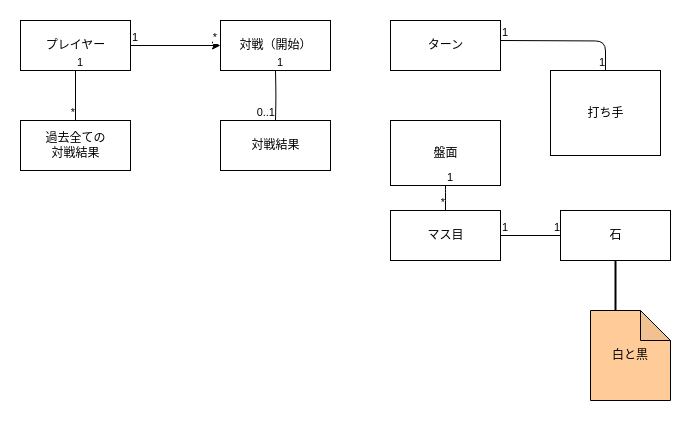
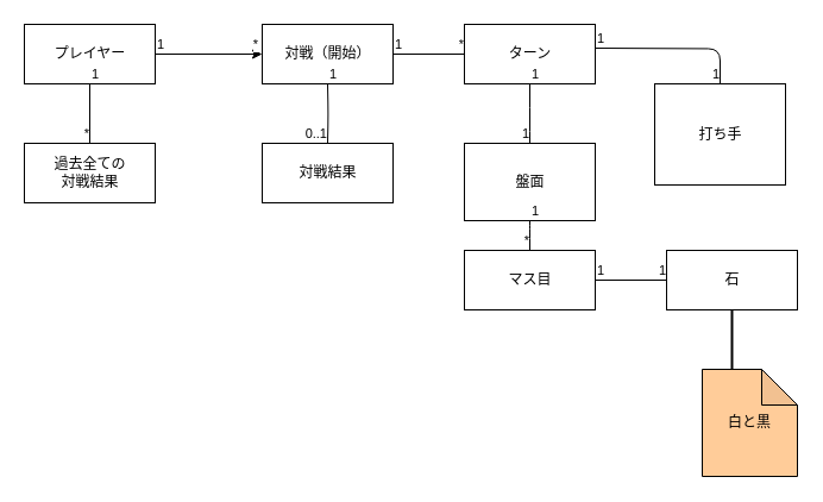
  <mxCell id="0" />
  <mxCell id="1" parent="0" />
  <mxCell id="2" value="プレイヤー" style="html=1;" parent="1" vertex="1"><mxGeometry x="20" y="20" width="110" height="50" as="geometry" /></mxCell>
  <mxCell id="3" value="対戦（開始）" style="html=1;" parent="1" vertex="1"><mxGeometry x="220" y="20" width="110" height="50" as="geometry" /></mxCell>
  <mxCell id="4" value="対戦結果" style="html=1;" parent="1" vertex="1"><mxGeometry x="220" y="120" width="110" height="50" as="geometry" /></mxCell>
  <mxCell id="5" value="盤面" style="html=1;" parent="1" vertex="1"><mxGeometry x="390" y="120" width="110" height="65" as="geometry" /></mxCell>
  <mxCell id="6" value="石" style="html=1;" parent="1" vertex="1"><mxGeometry x="560" y="210" width="110" height="50" as="geometry" /></mxCell>
  <mxCell id="7" value="白と黒" style="shape=note;whiteSpace=wrap;html=1;backgroundOutline=1;darkOpacity=0.05;fillColor=#FFCC99;" parent="1" vertex="1"><mxGeometry x="590" y="310" width="80" height="90" as="geometry" /></mxCell>
  <mxCell id="8" value="" style="endArrow=none;dashed=0;html=1;dashPattern=1 3;strokeWidth=2;exitX=0.5;exitY=1;exitDx=0;exitDy=0;entryX=0;entryY=0;entryDx=25;entryDy=0;entryPerimeter=0;" parent="1" source="6" target="7" edge="1"><mxGeometry width="50" height="50" relative="1" as="geometry"><mxPoint x="570" y="120" as="sourcePoint" /><mxPoint x="620" y="320" as="targetPoint" /></mxGeometry></mxCell>
  <mxCell id="9" value="ターン" style="html=1;" parent="1" vertex="1"><mxGeometry x="390" y="20" width="110" height="50" as="geometry" /></mxCell>
+ <mxCell id="10" value="" style="endArrow=none;html=1;edgeStyle=orthogonalEdgeStyle;entryX=0;entryY=0.5;entryDx=0;entryDy=0;exitX=1;exitY=0.5;exitDx=0;exitDy=0;" parent="1" source="3" target="9" edge="1"><mxGeometry relative="1" as="geometry"><mxPoint x="330" y="40" as="sourcePoint" /><mxPoint x="490" y="40" as="targetPoint" /></mxGeometry></mxCell>
+ <mxCell id="11" value="1" style="edgeLabel;resizable=0;html=1;align=left;verticalAlign=bottom;fillColor=#FFCC99;" parent="10" connectable="0" vertex="1"><mxGeometry x="-1" relative="1" as="geometry" /></mxCell>
+ <mxCell id="12" value="*" style="edgeLabel;resizable=0;html=1;align=right;verticalAlign=bottom;fillColor=#FFCC99;" parent="10" connectable="0" vertex="1"><mxGeometry x="1" relative="1" as="geometry" /></mxCell>
  <mxCell id="13" value="" style="endArrow=classic;html=1;edgeStyle=orthogonalEdgeStyle;entryX=0;entryY=0.5;entryDx=0;entryDy=0;exitX=1;exitY=0.5;exitDx=0;exitDy=0;" parent="1" source="2" target="3" edge="1"><mxGeometry relative="1" as="geometry"><mxPoint x="160" y="60" as="sourcePoint" /><mxPoint x="200" y="44.66" as="targetPoint" /></mxGeometry></mxCell>
  <mxCell id="14" value="1" style="edgeLabel;resizable=0;html=1;align=left;verticalAlign=bottom;fillColor=#FFCC99;" parent="13" connectable="0" vertex="1"><mxGeometry x="-1" relative="1" as="geometry" /></mxCell>
  <mxCell id="15" value="*&amp;nbsp;" style="edgeLabel;resizable=0;html=1;align=right;verticalAlign=bottom;fillColor=#FFCC99;" parent="13" connectable="0" vertex="1"><mxGeometry x="1" relative="1" as="geometry" /></mxCell>
  <mxCell id="16" value="" style="endArrow=none;html=1;edgeStyle=orthogonalEdgeStyle;entryX=0.5;entryY=0;entryDx=0;entryDy=0;" parent="1" target="4" edge="1"><mxGeometry relative="1" as="geometry"><mxPoint x="275" y="70" as="sourcePoint" /><mxPoint x="230" y="55" as="targetPoint" /></mxGeometry></mxCell>
  <mxCell id="17" value="1" style="edgeLabel;resizable=0;html=1;align=left;verticalAlign=bottom;fillColor=#FFCC99;" parent="16" connectable="0" vertex="1"><mxGeometry x="-1" relative="1" as="geometry" /></mxCell>
  <mxCell id="18" value="0..1" style="edgeLabel;resizable=0;html=1;align=right;verticalAlign=bottom;fillColor=#FFCC99;" parent="16" connectable="0" vertex="1"><mxGeometry x="1" relative="1" as="geometry" /></mxCell>
  <mxCell id="19" value="マス目" style="html=1;" parent="1" vertex="1"><mxGeometry x="390" y="210" width="110" height="50" as="geometry" /></mxCell>
+ <mxCell id="20" value="" style="endArrow=none;html=1;edgeStyle=orthogonalEdgeStyle;entryX=0.5;entryY=0;entryDx=0;entryDy=0;exitX=0.5;exitY=1;exitDx=0;exitDy=0;" parent="1" source="9" target="5" edge="1"><mxGeometry relative="1" as="geometry"><mxPoint x="285" y="80" as="sourcePoint" /><mxPoint x="285" y="130" as="targetPoint" /><Array as="points"><mxPoint x="445" y="100" /><mxPoint x="445" y="100" /></Array></mxGeometry></mxCell>
+ <mxCell id="21" value="1" style="edgeLabel;resizable=0;html=1;align=left;verticalAlign=bottom;fillColor=#FFCC99;" parent="20" connectable="0" vertex="1"><mxGeometry x="-1" relative="1" as="geometry" /></mxCell>
+ <mxCell id="22" value="1" style="edgeLabel;resizable=0;html=1;align=right;verticalAlign=bottom;fillColor=#FFCC99;" parent="20" connectable="0" vertex="1"><mxGeometry x="1" relative="1" as="geometry" /></mxCell>
  <mxCell id="23" value="" style="endArrow=none;html=1;edgeStyle=orthogonalEdgeStyle;entryX=0.5;entryY=0;entryDx=0;entryDy=0;exitX=0.5;exitY=1;exitDx=0;exitDy=0;" parent="1" source="5" target="19" edge="1"><mxGeometry relative="1" as="geometry"><mxPoint x="455" y="80" as="sourcePoint" /><mxPoint x="455" y="130" as="targetPoint" /><Array as="points"><mxPoint x="445" y="190" /><mxPoint x="445" y="190" /></Array></mxGeometry></mxCell>
  <mxCell id="24" value="1" style="edgeLabel;resizable=0;html=1;align=left;verticalAlign=bottom;fillColor=#FFCC99;" parent="23" connectable="0" vertex="1"><mxGeometry x="-1" relative="1" as="geometry" /></mxCell>
  <mxCell id="25" value="*" style="edgeLabel;resizable=0;html=1;align=right;verticalAlign=bottom;fillColor=#FFCC99;" parent="23" connectable="0" vertex="1"><mxGeometry x="1" relative="1" as="geometry" /></mxCell>
  <mxCell id="26" value="" style="endArrow=none;html=1;edgeStyle=orthogonalEdgeStyle;entryX=0;entryY=0.5;entryDx=0;entryDy=0;exitX=1;exitY=0.5;exitDx=0;exitDy=0;" parent="1" source="19" target="6" edge="1"><mxGeometry relative="1" as="geometry"><mxPoint x="340" y="55" as="sourcePoint" /><mxPoint x="400" y="55" as="targetPoint" /></mxGeometry></mxCell>
  <mxCell id="27" value="1" style="edgeLabel;resizable=0;html=1;align=left;verticalAlign=bottom;fillColor=#FFCC99;" parent="26" connectable="0" vertex="1"><mxGeometry x="-1" relative="1" as="geometry" /></mxCell>
  <mxCell id="28" value="1" style="edgeLabel;resizable=0;html=1;align=right;verticalAlign=bottom;fillColor=#FFCC99;" parent="26" connectable="0" vertex="1"><mxGeometry x="1" relative="1" as="geometry" /></mxCell>
  <mxCell id="29" value="打ち手" style="html=1;" parent="1" vertex="1"><mxGeometry x="550" y="70" width="110" height="85" as="geometry" /></mxCell>
  <mxCell id="30" value="" style="endArrow=none;html=1;edgeStyle=orthogonalEdgeStyle;entryX=0.5;entryY=0;entryDx=0;entryDy=0;" parent="1" target="29" edge="1"><mxGeometry relative="1" as="geometry"><mxPoint x="500" y="40" as="sourcePoint" /><mxPoint x="660" y="40" as="targetPoint" /></mxGeometry></mxCell>
  <mxCell id="31" value="1" style="edgeLabel;resizable=0;html=1;align=left;verticalAlign=bottom;fillColor=#FFCC99;" parent="30" connectable="0" vertex="1"><mxGeometry x="-1" relative="1" as="geometry" /></mxCell>
  <mxCell id="32" value="1" style="edgeLabel;resizable=0;html=1;align=right;verticalAlign=bottom;fillColor=#FFCC99;" parent="30" connectable="0" vertex="1"><mxGeometry x="1" relative="1" as="geometry" /></mxCell>
  <mxCell id="33" value="過去全ての&lt;br&gt;対戦結果" style="html=1;" vertex="1" parent="1"><mxGeometry x="20" y="120" width="110" height="50" as="geometry" /></mxCell>
  <mxCell id="34" value="" style="endArrow=none;html=1;edgeStyle=orthogonalEdgeStyle;entryX=0.5;entryY=0;entryDx=0;entryDy=0;exitX=0.5;exitY=1;exitDx=0;exitDy=0;" edge="1" parent="1" source="2" target="33"><mxGeometry relative="1" as="geometry"><mxPoint x="275" y="170" as="sourcePoint" /><mxPoint x="285" y="130" as="targetPoint" /></mxGeometry></mxCell>
  <mxCell id="35" value="1" style="edgeLabel;resizable=0;html=1;align=left;verticalAlign=bottom;fillColor=#FFCC99;" connectable="0" vertex="1" parent="34"><mxGeometry x="-1" relative="1" as="geometry" /></mxCell>
  <mxCell id="36" value="*" style="edgeLabel;resizable=0;html=1;align=right;verticalAlign=bottom;fillColor=#FFCC99;" connectable="0" vertex="1" parent="34"><mxGeometry x="1" relative="1" as="geometry" /></mxCell>
